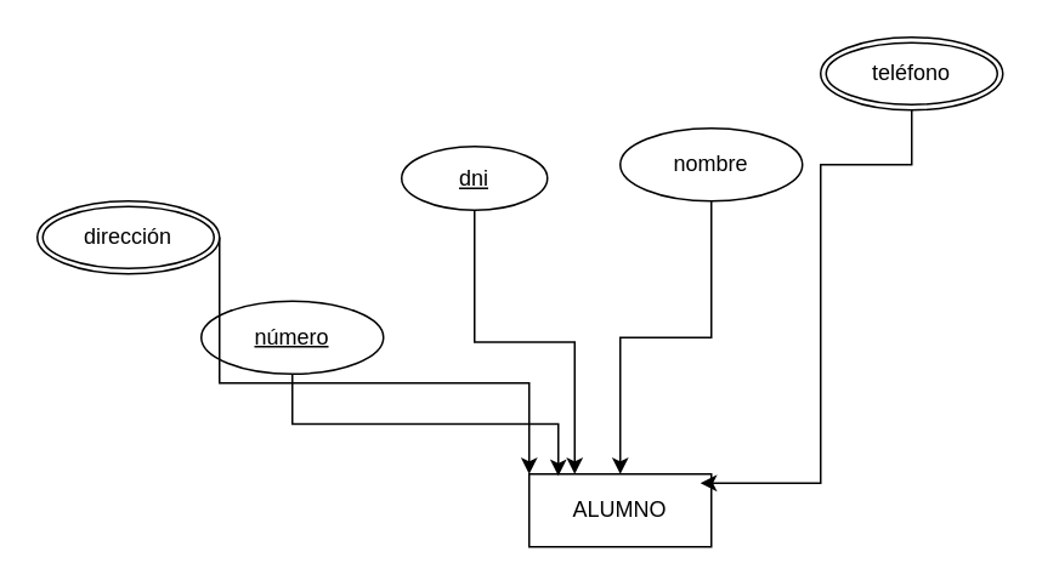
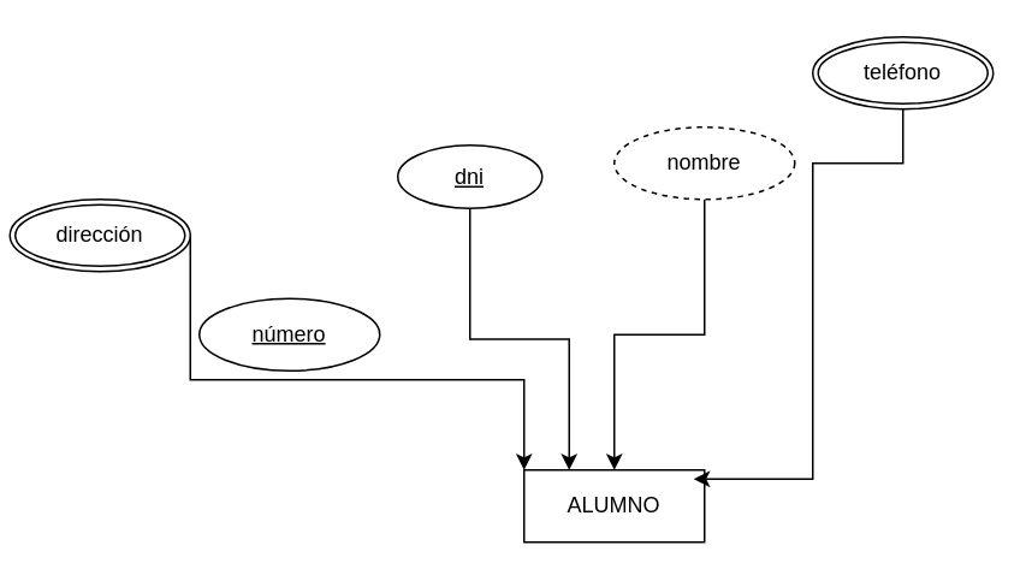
  <mxCell id="0" />
  <mxCell id="1" parent="0" />
  <mxCell id="2" value="ALUMNO" style="whiteSpace=wrap;html=1;align=center;" vertex="1" parent="1"><mxGeometry x="290" y="260" width="100" height="40" as="geometry" /></mxCell>
  <mxCell id="3" style="edgeStyle=orthogonalEdgeStyle;rounded=0;orthogonalLoop=1;jettySize=auto;html=1;entryX=0.25;entryY=0;entryDx=0;entryDy=0;" edge="1" parent="1" source="4" target="2"><mxGeometry relative="1" as="geometry" /></mxCell>
  <mxCell id="4" value="dni" style="ellipse;whiteSpace=wrap;html=1;align=center;fontStyle=4;" vertex="1" parent="1"><mxGeometry x="220" y="80" width="80" height="35" as="geometry" /></mxCell>
  <mxCell id="5" style="edgeStyle=orthogonalEdgeStyle;rounded=0;orthogonalLoop=1;jettySize=auto;html=1;" edge="1" parent="1" source="6" target="2"><mxGeometry relative="1" as="geometry" /></mxCell>
- <mxCell id="6" value="nombre" style="ellipse;whiteSpace=wrap;html=1;align=center;" vertex="1" parent="1"><mxGeometry x="340" y="70" width="100" height="40" as="geometry" /></mxCell>
+ <mxCell id="6" value="nombre" style="ellipse;whiteSpace=wrap;html=1;align=center;dashed=1;" vertex="1" parent="1"><mxGeometry x="340" y="70" width="100" height="40" as="geometry" /></mxCell>
  <mxCell id="7" value="número" style="ellipse;whiteSpace=wrap;html=1;align=center;fontStyle=4;" vertex="1" parent="1"><mxGeometry x="110" y="165" width="100" height="40" as="geometry" /></mxCell>
- <mxCell id="8" style="edgeStyle=orthogonalEdgeStyle;rounded=0;orthogonalLoop=1;jettySize=auto;html=1;exitX=0.5;exitY=1;exitDx=0;exitDy=0;entryX=0.16;entryY=0.025;entryDx=0;entryDy=0;entryPerimeter=0;" edge="1" parent="1" source="7" target="2"><mxGeometry relative="1" as="geometry" /></mxCell>
  <mxCell id="9" style="edgeStyle=orthogonalEdgeStyle;rounded=0;orthogonalLoop=1;jettySize=auto;html=1;exitX=1;exitY=0.5;exitDx=0;exitDy=0;" edge="1" parent="1" source="12" target="2"><mxGeometry relative="1" as="geometry"><mxPoint x="140" y="210" as="sourcePoint" /><Array as="points"><mxPoint x="290" y="210" /></Array></mxGeometry></mxCell>
  <mxCell id="10" value="teléfono" style="ellipse;shape=doubleEllipse;margin=3;whiteSpace=wrap;html=1;align=center;" vertex="1" parent="1"><mxGeometry x="450" y="20" width="100" height="40" as="geometry" /></mxCell>
  <mxCell id="11" style="edgeStyle=orthogonalEdgeStyle;rounded=0;orthogonalLoop=1;jettySize=auto;html=1;entryX=0.94;entryY=0.125;entryDx=0;entryDy=0;entryPerimeter=0;" edge="1" parent="1" source="10" target="2"><mxGeometry relative="1" as="geometry"><Array as="points"><mxPoint x="500" y="90" /><mxPoint x="450" y="90" /><mxPoint x="450" y="265" /></Array></mxGeometry></mxCell>
- <mxCell id="12" value="dirección" style="ellipse;shape=doubleEllipse;margin=3;whiteSpace=wrap;html=1;align=center;" vertex="1" parent="1"><mxGeometry x="20" y="110" width="100" height="40" as="geometry" /></mxCell>
+ <mxCell id="12" value="dirección" style="ellipse;shape=doubleEllipse;margin=3;whiteSpace=wrap;html=1;align=center;" vertex="1" parent="1"><mxGeometry x="5" y="110" width="100" height="40" as="geometry" /></mxCell>
